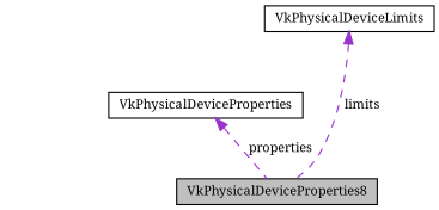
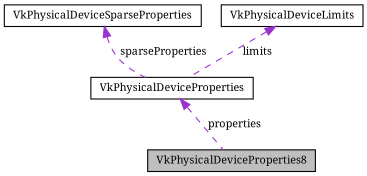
  digraph {
    fontname="Noto Serif"
    node [color=black fillcolor=white fontname="Noto Serif" fontsize=10 shape=record style=filled]
    edge [color=darkorchid3 dir=back fontname="Noto Serif" fontsize=10 labelfontname=Helvetica labelfontsize=10 style=dashed]
    n1 [fillcolor=grey75 fontcolor=black height=0.2 label=VkPhysicalDeviceProperties8 width=0.4]
    n2 [height=0.2 label=VkPhysicalDeviceProperties width=0.4]
+   n3 [height=0.2 label=VkPhysicalDeviceSparseProperties width=0.4]
    n4 [height=0.2 label=VkPhysicalDeviceLimits width=0.4]
    n2 -> n1 [label=" properties"]
-   n4 -> n1 [label=" limits"]
+   n3 -> n2 [label=" sparseProperties"]
+   n4 -> n2 [label=" limits"]
  }
